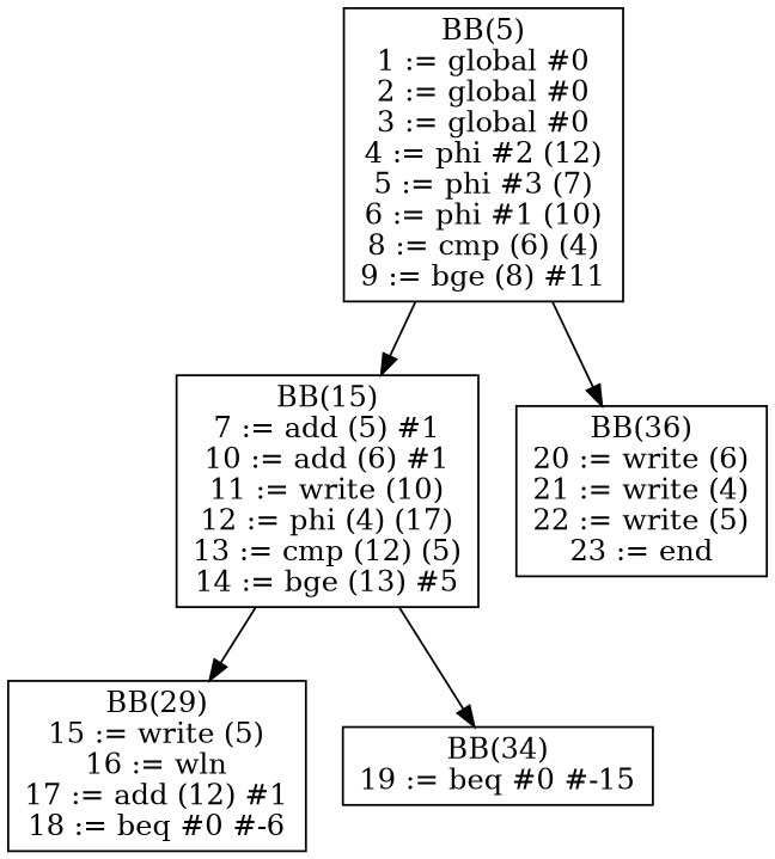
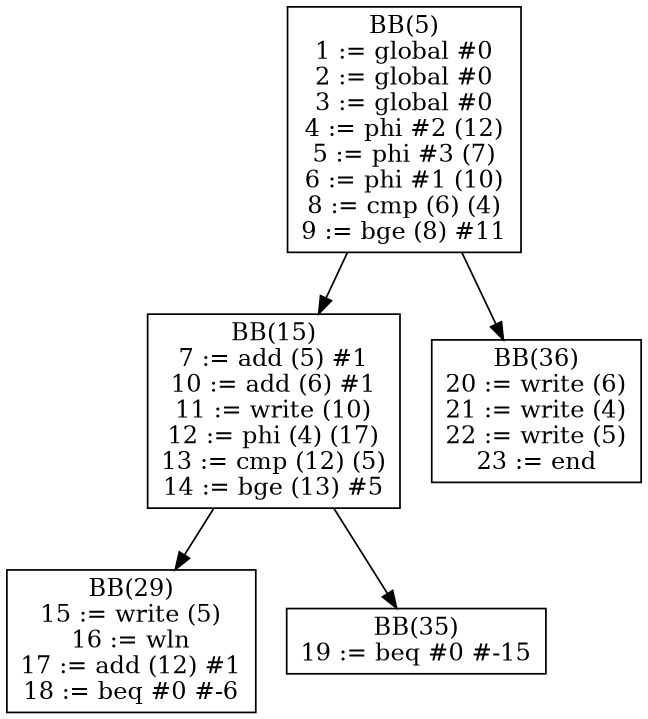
  digraph {
    node [shape=box]
    n1 [label="BB(5)\n1 := global #0\n2 := global #0\n3 := global #0\n4 := phi #2 (12)\n5 := phi #3 (7)\n6 := phi #1 (10)\n8 := cmp (6) (4)\n9 := bge (8) #11\n"]
    n2 [label="BB(15)\n7 := add (5) #1\n10 := add (6) #1\n11 := write (10)\n12 := phi (4) (17)\n13 := cmp (12) (5)\n14 := bge (13) #5\n"]
    n3 [label="BB(36)\n20 := write (6)\n21 := write (4)\n22 := write (5)\n23 := end\n"]
    n4 [label="BB(29)\n15 := write (5)\n16 := wln\n17 := add (12) #1\n18 := beq #0 #-6\n"]
-   n5 [label="BB(34)\n19 := beq #0 #-15\n"]
+   n5 [label="BB(35)\n19 := beq #0 #-15\n"]
    n1 -> n2
    n1 -> n3
    n2 -> n4
    n2 -> n5
  }
